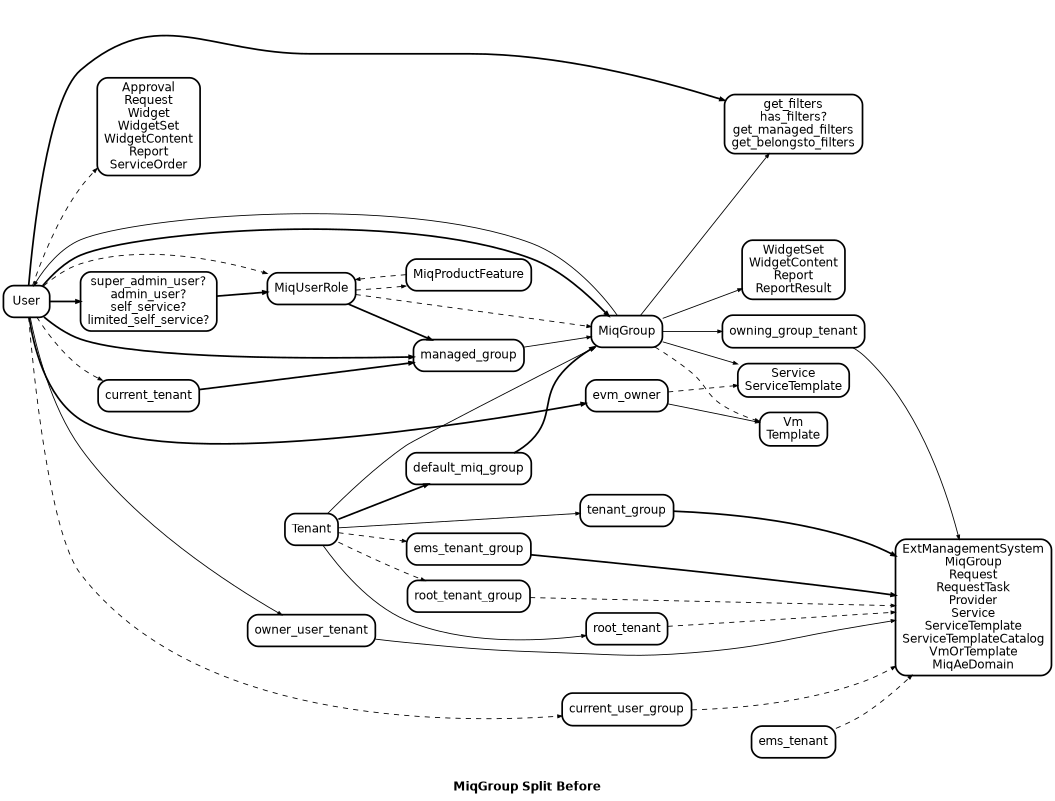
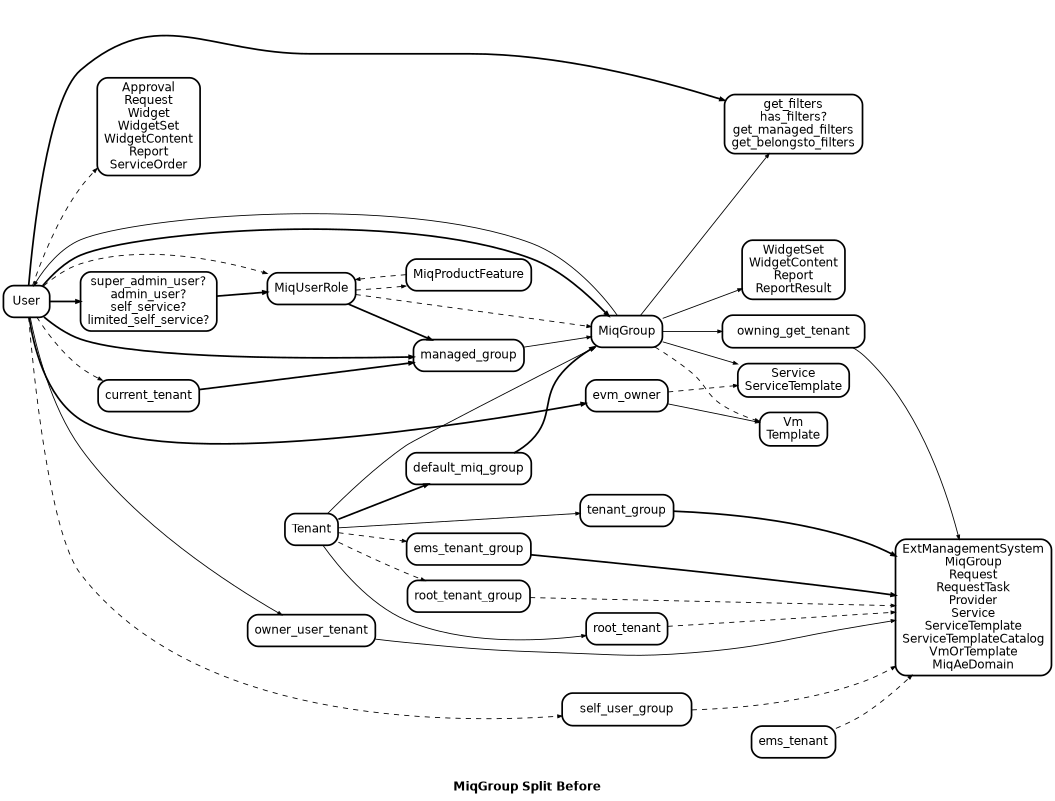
  digraph {
    fontname="Helvetica-Bold"
    label="MiqGroup Split Before"
    rankdir=LR
    style=rounded
    node [fillcolor="#ffffff" fontname=Helvetica penwidth=2 shape=Mrecord style=filled]
    edge [arrowsize=0.5 fontname=Helvetica style=dashed]
    n1 [label="Approval\nRequest\nWidget\nWidgetSet\nWidgetContent\nReport\nServiceOrder"]
    n2 [label="WidgetSet\nWidgetContent\nReport\nReportResult"]
    n3 [label="Vm\nTemplate"]
    n4 [label="get_filters\nhas_filters?\nget_managed_filters\nget_belongsto_filters"]
    n5 [label="super_admin_user?\nadmin_user?\nself_service?\nlimited_self_service?"]
    MiqUserRole
    MiqGroup
    MiqProductFeature
    n9 [label=managed_group]
    n10 [label="Service\nServiceTemplate"]
    n11 [label="ExtManagementSystem\nMiqGroup\nRequest\nRequestTask\nProvider\nService\nServiceTemplate\nServiceTemplateCatalog\nVmOrTemplate\nMiqAeDomain"]
    Tenant
    default_miq_group
    root_tenant
    tenant_group
    ems_tenant_group
    root_tenant_group
    User
-   owning_group_tenant
+   owning_group_tenant [label=owning_get_tenant]
    current_tenant
    evm_owner
    n22 [label=owner_user_tenant]
-   current_user_group
+   current_user_group [label=self_user_group]
    ems_tenant
    n5 -> MiqUserRole [style=bold]
    MiqUserRole -> MiqGroup
    MiqUserRole -> MiqProductFeature
    MiqUserRole -> n9 [style=bold]
    MiqGroup -> n2 [style=solid]
    MiqGroup -> n3
    MiqGroup -> n4 [style=solid]
    MiqGroup -> n10 [style=solid]
    MiqGroup -> User [style=solid]
    MiqGroup -> owning_group_tenant [style=solid]
    MiqProductFeature -> MiqUserRole
    n9 -> MiqGroup [style=solid]
    Tenant -> MiqGroup [style=solid]
    Tenant -> default_miq_group [style=bold]
    Tenant -> root_tenant [style=solid]
    Tenant -> tenant_group [style=solid]
    Tenant -> ems_tenant_group
    Tenant -> root_tenant_group
    default_miq_group -> MiqGroup [style=bold]
    root_tenant -> n11
    tenant_group -> n11 [style=bold]
    ems_tenant_group -> n11 [style=bold]
    root_tenant_group -> n11
    User -> n1
    User -> n4 [style=bold]
    User -> n5 [style=bold]
    User -> MiqUserRole
    User -> MiqGroup [style=bold]
    User -> n9 [style=bold]
    User -> current_tenant
    User -> evm_owner [style=bold]
    User -> n22 [style=solid]
    User -> current_user_group
    owning_group_tenant -> n11 [style=solid]
    current_tenant -> n9 [style=bold]
    evm_owner -> n3 [style=solid]
    evm_owner -> n10
    n22 -> n11 [style=solid]
    current_user_group -> n11
    ems_tenant -> n11
  }
